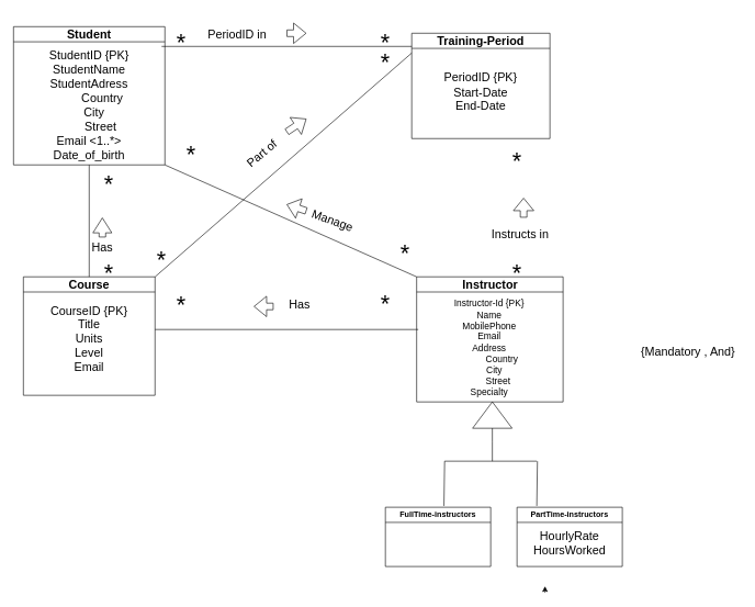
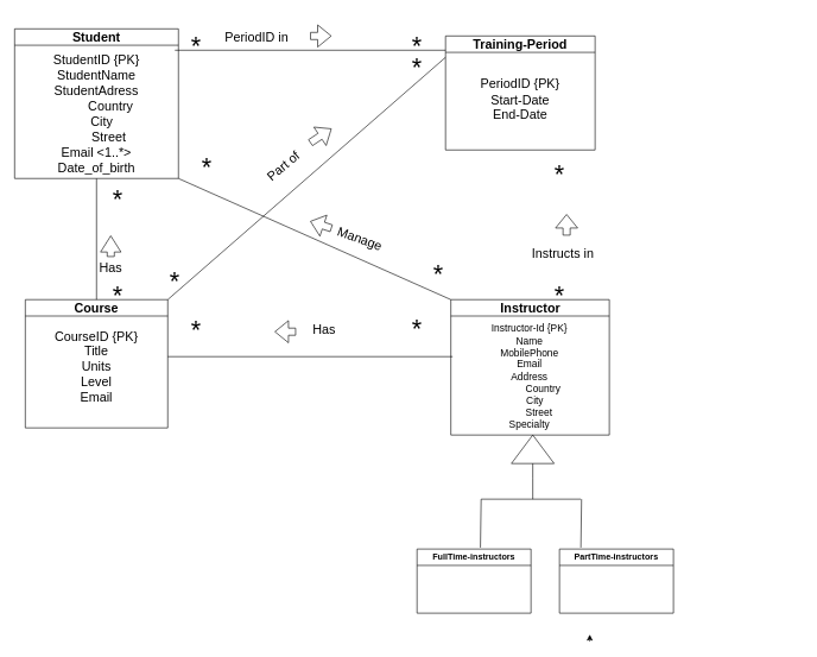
  <mxCell id="0" />
  <mxCell id="1" parent="0" />
  <mxCell id="2" value="&lt;font style=&quot;font-size: 18px;&quot;&gt;Course&lt;/font&gt;" style="swimlane;whiteSpace=wrap;html=1;startSize=23;" vertex="1" parent="1"><mxGeometry x="35" y="420" width="200" height="180" as="geometry" /></mxCell>
  <mxCell id="3" value="&lt;font style=&quot;font-size: 18px;&quot;&gt;CourseID {PK}&lt;br&gt;Title&lt;br&gt;Units&lt;br&gt;Level&lt;br&gt;Email&lt;/font&gt;" style="text;html=1;strokeColor=none;fillColor=none;align=center;verticalAlign=middle;whiteSpace=wrap;rounded=0;" vertex="1" parent="2"><mxGeometry x="10" y="40" width="180" height="110" as="geometry" /></mxCell>
  <mxCell id="4" value="&lt;font style=&quot;font-size: 18px;&quot;&gt;Student&lt;/font&gt;" style="swimlane;whiteSpace=wrap;html=1;" vertex="1" parent="1"><mxGeometry x="20" y="40" width="230" height="210" as="geometry" /></mxCell>
  <mxCell id="5" value="&lt;font style=&quot;font-size: 18px;&quot;&gt;StudentID {PK}&lt;br&gt;StudentName&lt;br&gt;StudentAdress&lt;br&gt;&amp;nbsp; &amp;nbsp; &amp;nbsp; &amp;nbsp; Country&lt;br&gt;&amp;nbsp; &amp;nbsp;City&lt;br&gt;&amp;nbsp; &amp;nbsp; &amp;nbsp; &amp;nbsp;Street&lt;br&gt;Email &amp;lt;1..*&amp;gt;&lt;br&gt;Date_of_birth&lt;/font&gt;" style="text;html=1;strokeColor=none;fillColor=none;align=center;verticalAlign=middle;whiteSpace=wrap;rounded=0;" vertex="1" parent="4"><mxGeometry y="30" width="230" height="180" as="geometry" /></mxCell>
  <mxCell id="6" value="&lt;font style=&quot;font-size: 18px;&quot;&gt;Training-Period&lt;/font&gt;" style="swimlane;whiteSpace=wrap;html=1;startSize=23;" vertex="1" parent="1"><mxGeometry x="625" y="50" width="210" height="160" as="geometry" /></mxCell>
  <mxCell id="7" value="&lt;font style=&quot;font-size: 18px;&quot;&gt;PeriodID {PK}&lt;br&gt;Start-Date&lt;br&gt;End-Date&lt;/font&gt;" style="text;html=1;strokeColor=none;fillColor=none;align=center;verticalAlign=middle;whiteSpace=wrap;rounded=0;" vertex="1" parent="6"><mxGeometry y="20" width="210" height="140" as="geometry" /></mxCell>
  <mxCell id="8" value="" style="triangle;whiteSpace=wrap;html=1;direction=north;" vertex="1" parent="1"><mxGeometry x="717.5" y="610" width="60" height="40" as="geometry" /></mxCell>
  <mxCell id="9" value="" style="endArrow=none;html=1;rounded=0;" edge="1" parent="1"><mxGeometry width="50" height="50" relative="1" as="geometry"><mxPoint x="747.5" y="700" as="sourcePoint" /><mxPoint x="747.5" y="650" as="targetPoint" /><Array as="points"><mxPoint x="747.5" y="670" /></Array></mxGeometry></mxCell>
  <mxCell id="10" style="edgeStyle=orthogonalEdgeStyle;rounded=0;orthogonalLoop=1;jettySize=auto;html=1;exitX=0;exitY=0.5;exitDx=0;exitDy=0;" edge="1" parent="1"><mxGeometry relative="1" as="geometry"><mxPoint x="827.5" y="890" as="targetPoint" /><mxPoint x="827.5" y="900" as="sourcePoint" /></mxGeometry></mxCell>
  <mxCell id="11" value="FullTime-instructors" style="swimlane;whiteSpace=wrap;html=1;startSize=23;" vertex="1" parent="1"><mxGeometry x="585" y="770" width="160" height="90" as="geometry" /></mxCell>
  <mxCell id="12" value="PartTime-instructors" style="swimlane;whiteSpace=wrap;html=1;" vertex="1" parent="1"><mxGeometry x="785" y="770" width="160" height="90" as="geometry" /></mxCell>
- <mxCell id="13" value="&lt;font style=&quot;font-size: 18px;&quot;&gt;HourlyRate&lt;br&gt;HoursWorked&lt;/font&gt;" style="text;html=1;strokeColor=none;fillColor=none;align=center;verticalAlign=middle;whiteSpace=wrap;rounded=0;" vertex="1" parent="12"><mxGeometry y="30" width="160" height="50" as="geometry" /></mxCell>
- <mxCell id="14" value="&lt;font style=&quot;font-size: 18px;&quot;&gt;{Mandatory , And}&lt;/font&gt;" style="text;html=1;strokeColor=none;fillColor=none;align=center;verticalAlign=middle;whiteSpace=wrap;rounded=0;" vertex="1" parent="1"><mxGeometry x="965" y="520" width="160" height="30" as="geometry" /></mxCell>
  <mxCell id="15" value="&lt;font style=&quot;font-size: 18px;&quot;&gt;Instructor&lt;/font&gt;" style="swimlane;whiteSpace=wrap;html=1;startSize=23;" vertex="1" parent="1"><mxGeometry x="632.5" y="420" width="222.5" height="190" as="geometry" /></mxCell>
  <mxCell id="16" value="&lt;font style=&quot;font-size: 14px;&quot;&gt;Instructor-Id {PK}&lt;br&gt;Name&lt;br&gt;MobilePhone&lt;br&gt;Email&lt;br&gt;Address&lt;br&gt;&amp;nbsp; &amp;nbsp; &amp;nbsp; &amp;nbsp; &amp;nbsp; Country&lt;br&gt;&amp;nbsp; &amp;nbsp; City&lt;br&gt;&amp;nbsp; &amp;nbsp; &amp;nbsp; &amp;nbsp;Street&lt;br&gt;Specialty&lt;/font&gt;" style="text;html=1;strokeColor=none;fillColor=none;align=center;verticalAlign=middle;whiteSpace=wrap;rounded=0;" vertex="1" parent="15"><mxGeometry x="10" y="25" width="200" height="165" as="geometry" /></mxCell>
  <mxCell id="17" value="" style="endArrow=none;html=1;rounded=0;" edge="1" parent="1"><mxGeometry width="50" height="50" relative="1" as="geometry"><mxPoint x="235" y="500" as="sourcePoint" /><mxPoint x="635" y="500" as="targetPoint" /></mxGeometry></mxCell>
  <mxCell id="18" value="&lt;font style=&quot;font-size: 36px;&quot;&gt;*&lt;/font&gt;" style="text;html=1;strokeColor=none;fillColor=none;align=center;verticalAlign=middle;whiteSpace=wrap;rounded=0;" vertex="1" parent="1"><mxGeometry x="235" y="440" width="80" height="45" as="geometry" /></mxCell>
  <mxCell id="19" value="&lt;font style=&quot;font-size: 36px;&quot;&gt;*&lt;/font&gt;" style="text;html=1;strokeColor=none;fillColor=none;align=center;verticalAlign=middle;whiteSpace=wrap;rounded=0;" vertex="1" parent="1"><mxGeometry x="545" y="440" width="80" height="40" as="geometry" /></mxCell>
  <mxCell id="20" value="&lt;font style=&quot;font-size: 18px;&quot;&gt;Has&lt;/font&gt;" style="text;html=1;strokeColor=none;fillColor=none;align=center;verticalAlign=middle;whiteSpace=wrap;rounded=0;" vertex="1" parent="1"><mxGeometry x="425" y="447.5" width="60" height="30" as="geometry" /></mxCell>
  <mxCell id="21" value="" style="endArrow=none;html=1;rounded=0;entryX=1;entryY=1;entryDx=0;entryDy=0;exitX=0;exitY=0;exitDx=0;exitDy=0;" edge="1" parent="1" source="15" target="5"><mxGeometry width="50" height="50" relative="1" as="geometry"><mxPoint x="655" y="330" as="sourcePoint" /><mxPoint x="705" y="280" as="targetPoint" /></mxGeometry></mxCell>
  <mxCell id="22" value="&lt;font style=&quot;font-size: 36px;&quot;&gt;*&lt;/font&gt;" style="text;html=1;strokeColor=none;fillColor=none;align=center;verticalAlign=middle;whiteSpace=wrap;rounded=0;" vertex="1" parent="1"><mxGeometry x="250" y="210" width="80" height="45" as="geometry" /></mxCell>
  <mxCell id="23" value="&lt;font style=&quot;font-size: 36px;&quot;&gt;*&lt;/font&gt;" style="text;html=1;strokeColor=none;fillColor=none;align=center;verticalAlign=middle;whiteSpace=wrap;rounded=0;" vertex="1" parent="1"><mxGeometry x="575" y="360" width="80" height="45" as="geometry" /></mxCell>
  <mxCell id="24" value="&lt;font style=&quot;font-size: 18px;&quot;&gt;Manage&lt;/font&gt;" style="text;html=1;strokeColor=none;fillColor=none;align=center;verticalAlign=middle;whiteSpace=wrap;rounded=0;rotation=20;" vertex="1" parent="1"><mxGeometry x="475" y="320" width="60" height="30" as="geometry" /></mxCell>
  <mxCell id="25" value="" style="shape=flexArrow;endArrow=classic;html=1;rounded=0;" edge="1" parent="1"><mxGeometry width="50" height="50" relative="1" as="geometry"><mxPoint x="415" y="465" as="sourcePoint" /><mxPoint x="385" y="465" as="targetPoint" /></mxGeometry></mxCell>
  <mxCell id="26" value="" style="shape=flexArrow;endArrow=classic;html=1;rounded=0;" edge="1" parent="1"><mxGeometry width="50" height="50" relative="1" as="geometry"><mxPoint x="465" y="320" as="sourcePoint" /><mxPoint x="435" y="310" as="targetPoint" /></mxGeometry></mxCell>
  <mxCell id="27" value="" style="endArrow=none;html=1;rounded=0;entryX=0.5;entryY=1;entryDx=0;entryDy=0;exitX=0.5;exitY=0;exitDx=0;exitDy=0;" edge="1" parent="1" source="2" target="5"><mxGeometry width="50" height="50" relative="1" as="geometry"><mxPoint x="85" y="390" as="sourcePoint" /><mxPoint x="135" y="340" as="targetPoint" /></mxGeometry></mxCell>
  <mxCell id="28" value="&lt;font style=&quot;font-size: 36px;&quot;&gt;*&lt;/font&gt;" style="text;html=1;strokeColor=none;fillColor=none;align=center;verticalAlign=middle;whiteSpace=wrap;rounded=0;" vertex="1" parent="1"><mxGeometry x="125" y="255" width="80" height="45" as="geometry" /></mxCell>
  <mxCell id="29" value="&lt;font style=&quot;font-size: 36px;&quot;&gt;*&lt;/font&gt;" style="text;html=1;strokeColor=none;fillColor=none;align=center;verticalAlign=middle;whiteSpace=wrap;rounded=0;" vertex="1" parent="1"><mxGeometry x="125" y="390" width="80" height="45" as="geometry" /></mxCell>
  <mxCell id="30" value="&lt;font style=&quot;font-size: 18px;&quot;&gt;Has&lt;/font&gt;" style="text;html=1;strokeColor=none;fillColor=none;align=center;verticalAlign=middle;whiteSpace=wrap;rounded=0;" vertex="1" parent="1"><mxGeometry x="125" y="360" width="60" height="30" as="geometry" /></mxCell>
  <mxCell id="31" value="" style="shape=flexArrow;endArrow=classic;html=1;rounded=0;endWidth=17.647;endSize=7.224;" edge="1" parent="1"><mxGeometry width="50" height="50" relative="1" as="geometry"><mxPoint x="155" y="360" as="sourcePoint" /><mxPoint x="155" y="330" as="targetPoint" /></mxGeometry></mxCell>
  <mxCell id="32" value="&lt;font style=&quot;font-size: 36px;&quot;&gt;*&lt;/font&gt;" style="text;html=1;strokeColor=none;fillColor=none;align=center;verticalAlign=middle;whiteSpace=wrap;rounded=0;" vertex="1" parent="1"><mxGeometry x="745" y="220" width="80" height="45" as="geometry" /></mxCell>
  <mxCell id="33" value="&lt;font style=&quot;font-size: 36px;&quot;&gt;*&lt;/font&gt;" style="text;html=1;strokeColor=none;fillColor=none;align=center;verticalAlign=middle;whiteSpace=wrap;rounded=0;" vertex="1" parent="1"><mxGeometry x="745" y="390" width="80" height="45" as="geometry" /></mxCell>
  <mxCell id="34" value="&lt;font style=&quot;font-size: 18px;&quot;&gt;Instructs in&lt;/font&gt;" style="text;html=1;strokeColor=none;fillColor=none;align=center;verticalAlign=middle;whiteSpace=wrap;rounded=0;" vertex="1" parent="1"><mxGeometry x="745" y="340" width="90" height="30" as="geometry" /></mxCell>
  <mxCell id="35" value="" style="shape=flexArrow;endArrow=classic;html=1;rounded=0;" edge="1" parent="1"><mxGeometry width="50" height="50" relative="1" as="geometry"><mxPoint x="795" y="330" as="sourcePoint" /><mxPoint x="795" y="300" as="targetPoint" /></mxGeometry></mxCell>
  <mxCell id="36" value="" style="endArrow=none;html=1;rounded=0;exitX=1;exitY=0;exitDx=0;exitDy=0;" edge="1" parent="1" source="2"><mxGeometry width="50" height="50" relative="1" as="geometry"><mxPoint x="575" y="130" as="sourcePoint" /><mxPoint x="625" y="80" as="targetPoint" /></mxGeometry></mxCell>
  <mxCell id="37" value="&lt;font style=&quot;font-size: 36px;&quot;&gt;*&lt;/font&gt;" style="text;html=1;strokeColor=none;fillColor=none;align=center;verticalAlign=middle;whiteSpace=wrap;rounded=0;" vertex="1" parent="1"><mxGeometry x="545" y="70" width="80" height="45" as="geometry" /></mxCell>
  <mxCell id="38" value="&lt;font style=&quot;font-size: 36px;&quot;&gt;*&lt;/font&gt;" style="text;html=1;strokeColor=none;fillColor=none;align=center;verticalAlign=middle;whiteSpace=wrap;rounded=0;" vertex="1" parent="1"><mxGeometry x="205" y="370" width="80" height="45" as="geometry" /></mxCell>
  <mxCell id="39" value="&lt;font style=&quot;font-size: 18px;&quot;&gt;Part of&lt;/font&gt;" style="text;html=1;strokeColor=none;fillColor=none;align=center;verticalAlign=middle;whiteSpace=wrap;rounded=0;rotation=-40;" vertex="1" parent="1"><mxGeometry x="355" y="217.5" width="85" height="30" as="geometry" /></mxCell>
  <mxCell id="40" value="" style="shape=flexArrow;endArrow=classic;html=1;rounded=0;" edge="1" parent="1"><mxGeometry width="50" height="50" relative="1" as="geometry"><mxPoint x="435" y="200" as="sourcePoint" /><mxPoint x="465" y="180" as="targetPoint" /></mxGeometry></mxCell>
  <mxCell id="41" value="" style="endArrow=none;html=1;rounded=0;entryX=0;entryY=0;entryDx=0;entryDy=0;" edge="1" parent="1" target="7"><mxGeometry width="50" height="50" relative="1" as="geometry"><mxPoint x="245" y="70" as="sourcePoint" /><mxPoint x="295" y="20" as="targetPoint" /></mxGeometry></mxCell>
  <mxCell id="42" value="&lt;font style=&quot;font-size: 36px;&quot;&gt;*&lt;/font&gt;" style="text;html=1;strokeColor=none;fillColor=none;align=center;verticalAlign=middle;whiteSpace=wrap;rounded=0;" vertex="1" parent="1"><mxGeometry x="235" y="40" width="80" height="45" as="geometry" /></mxCell>
  <mxCell id="43" value="&lt;font style=&quot;font-size: 36px;&quot;&gt;*&lt;/font&gt;" style="text;html=1;strokeColor=none;fillColor=none;align=center;verticalAlign=middle;whiteSpace=wrap;rounded=0;" vertex="1" parent="1"><mxGeometry x="545" y="40" width="80" height="45" as="geometry" /></mxCell>
  <mxCell id="44" value="&lt;br&gt;&lt;font style=&quot;font-size: 18px;&quot;&gt;PeriodID in&lt;/font&gt;" style="text;html=1;strokeColor=none;fillColor=none;align=center;verticalAlign=middle;whiteSpace=wrap;rounded=0;" vertex="1" parent="1"><mxGeometry x="305" y="20" width="110" height="51" as="geometry" /></mxCell>
  <mxCell id="45" value="" style="shape=flexArrow;endArrow=classic;html=1;rounded=0;" edge="1" parent="1"><mxGeometry width="50" height="50" relative="1" as="geometry"><mxPoint x="435" y="50" as="sourcePoint" /><mxPoint x="465" y="50" as="targetPoint" /></mxGeometry></mxCell>
  <mxCell id="46" value="" style="endArrow=none;html=1;rounded=0;" edge="1" parent="1"><mxGeometry width="50" height="50" relative="1" as="geometry"><mxPoint x="675" y="700" as="sourcePoint" /><mxPoint x="745" y="700" as="targetPoint" /></mxGeometry></mxCell>
  <mxCell id="47" value="" style="endArrow=none;html=1;rounded=0;" edge="1" parent="1"><mxGeometry width="50" height="50" relative="1" as="geometry"><mxPoint x="674" y="768" as="sourcePoint" /><mxPoint x="675" y="700" as="targetPoint" /></mxGeometry></mxCell>
  <mxCell id="48" value="" style="endArrow=none;html=1;rounded=0;" edge="1" parent="1"><mxGeometry width="50" height="50" relative="1" as="geometry"><mxPoint x="745" y="700" as="sourcePoint" /><mxPoint x="815" y="700" as="targetPoint" /></mxGeometry></mxCell>
  <mxCell id="49" value="" style="endArrow=none;html=1;rounded=0;" edge="1" parent="1"><mxGeometry width="50" height="50" relative="1" as="geometry"><mxPoint x="815" y="768" as="sourcePoint" /><mxPoint x="816" y="700" as="targetPoint" /></mxGeometry></mxCell>
